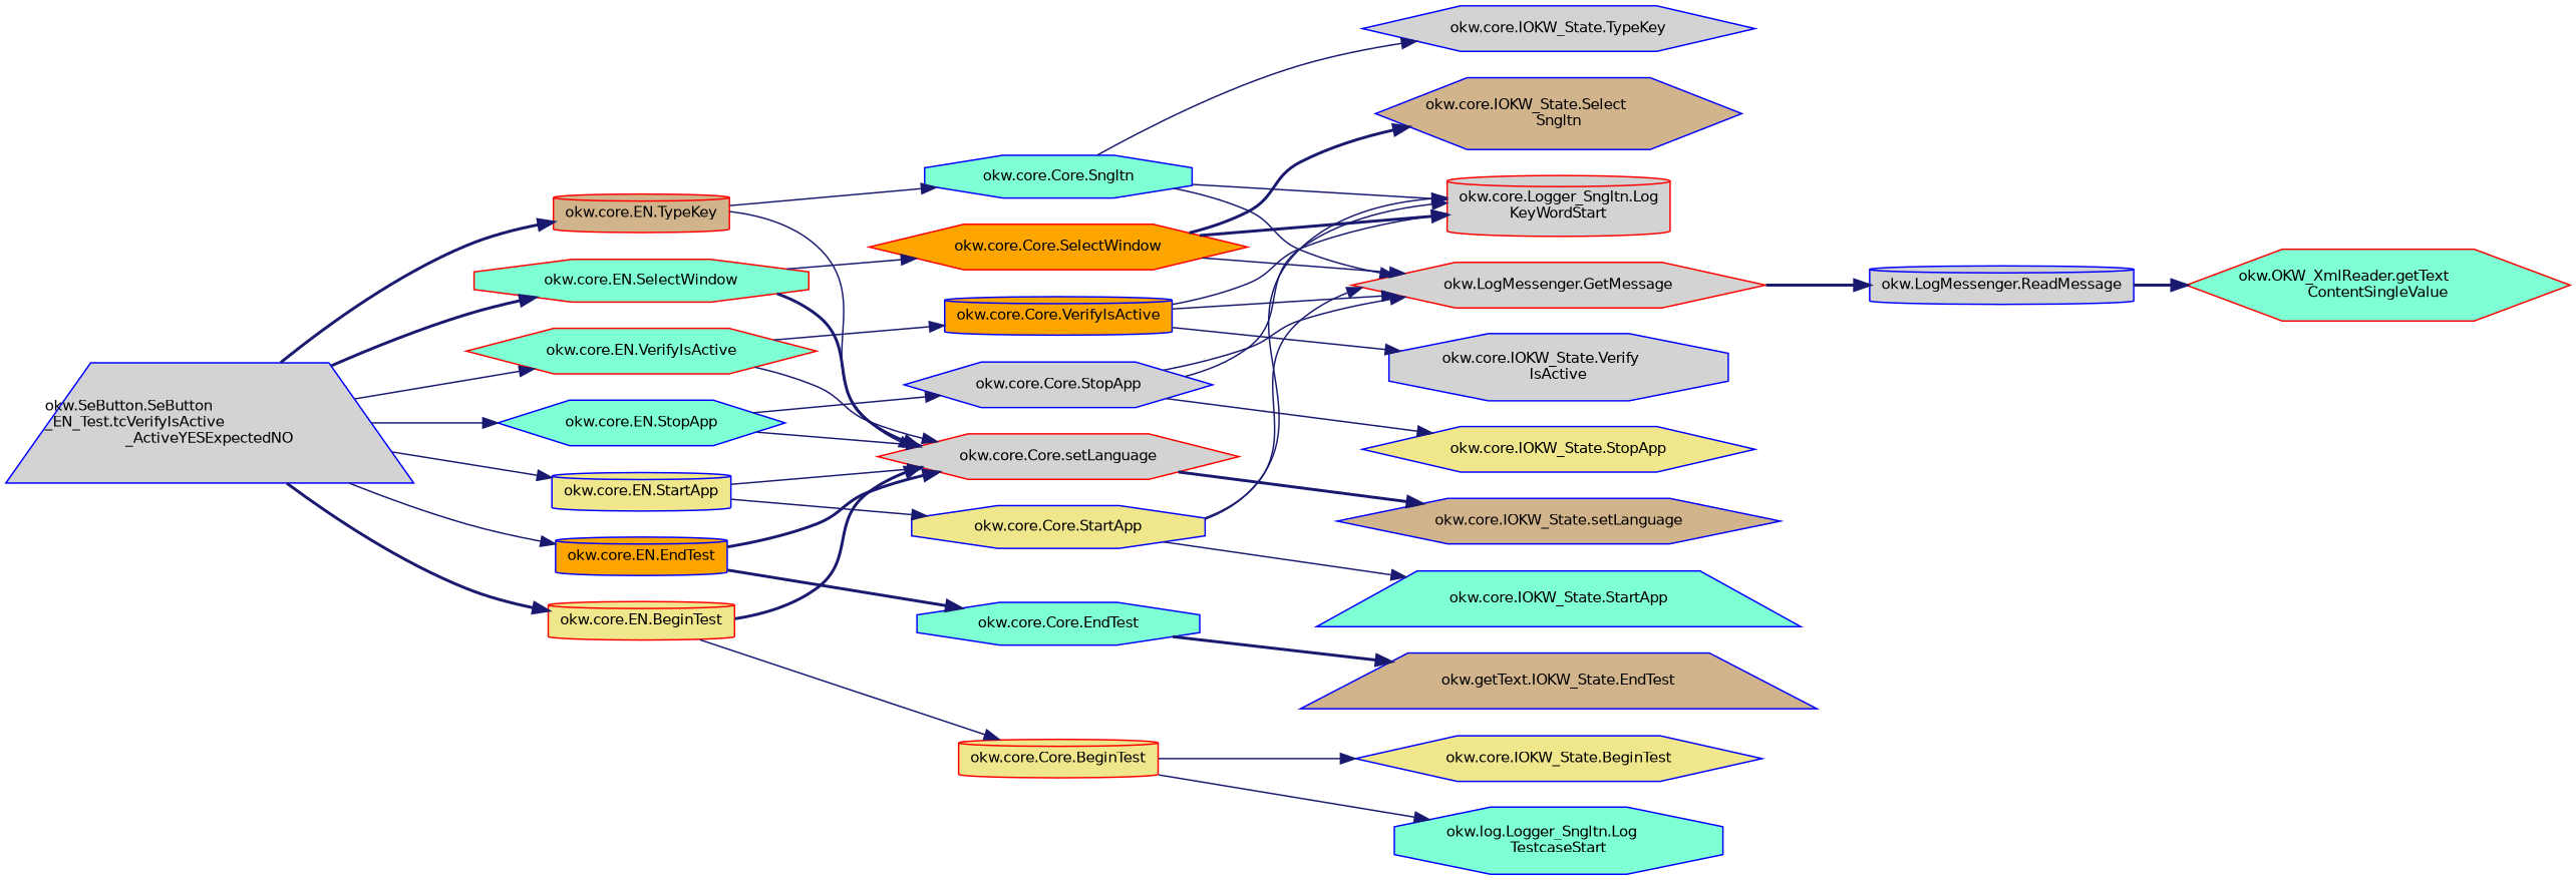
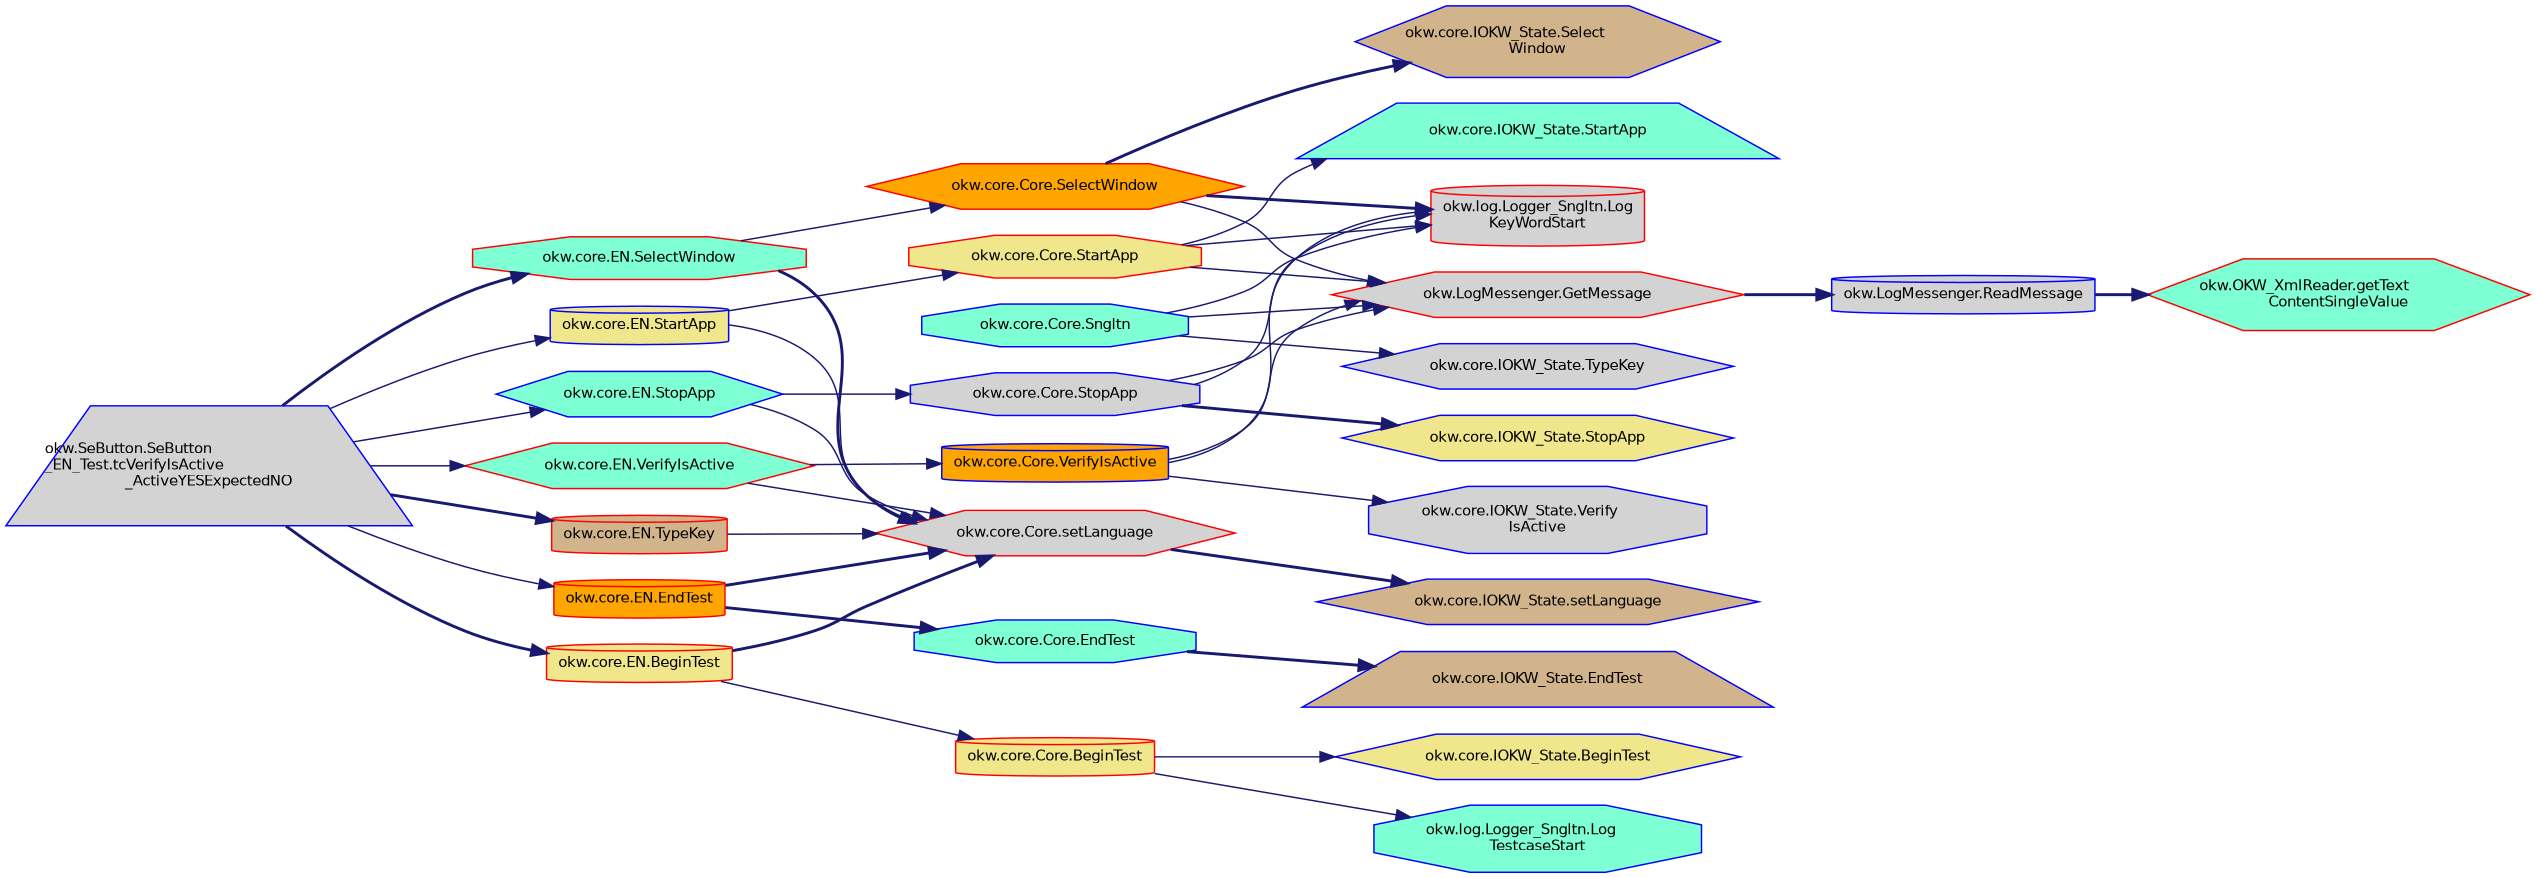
  digraph {
    rankdir=LR
    node [color=blue fillcolor=lightgrey fontname=Helvetica fontsize=10 shape=hexagon style=filled]
    edge [color=midnightblue fontname=Helvetica fontsize=10 labelfontname=Helvetica labelfontsize=10 style=solid]
    n1 [fontcolor=black height=0.2 label="okw.SeButton.SeButton\l_EN_Test.tcVerifyIsActive\l_ActiveYESExpectedNO" shape=trapezium width=0.4]
    n2 [color=red fillcolor=khaki height=0.2 label="okw.core.EN.BeginTest" shape=cylinder width=0.4]
    n3 [fillcolor=khaki height=0.2 label="okw.core.EN.StartApp" shape=cylinder width=0.4]
    n4 [color=red fillcolor=tan height=0.2 label="okw.core.EN.TypeKey" shape=cylinder width=0.4]
    n5 [color=red fillcolor=aquamarine height=0.2 label="okw.core.EN.SelectWindow" shape=octagon width=0.4]
    n6 [color=red fillcolor=aquamarine height=0.2 label="okw.core.EN.VerifyIsActive" width=0.4]
    n7 [fillcolor=aquamarine height=0.2 label="okw.core.EN.StopApp" width=0.4]
-   n8 [fillcolor=orange height=0.2 label="okw.core.EN.EndTest" shape=cylinder width=0.4]
+   n8 [color=red fillcolor=orange height=0.2 label="okw.core.EN.EndTest" shape=cylinder width=0.4]
    n9 [color=red height=0.2 label="okw.core.Core.setLanguage" width=0.4]
    n10 [color=red fillcolor=khaki height=0.2 label="okw.core.Core.BeginTest" shape=cylinder width=0.4]
-   n11 [fillcolor=khaki height=0.2 label="okw.core.Core.StartApp" shape=octagon width=0.4]
+   n11 [color=red fillcolor=khaki height=0.2 label="okw.core.Core.StartApp" shape=octagon width=0.4]
    n12 [fillcolor=aquamarine height=0.2 label="okw.core.Core.Sngltn" shape=octagon width=0.4]
    n13 [color=red fillcolor=orange height=0.2 label="okw.core.Core.SelectWindow" width=0.4]
    n14 [fillcolor=orange height=0.2 label="okw.core.Core.VerifyIsActive" shape=cylinder width=0.4]
-   n15 [height=0.2 label="okw.core.Core.StopApp" width=0.4]
+   n15 [height=0.2 label="okw.core.Core.StopApp" shape=octagon width=0.4]
    n16 [fillcolor=aquamarine height=0.2 label="okw.core.Core.EndTest" shape=octagon width=0.4]
    n17 [fillcolor=tan height=0.2 label="okw.core.IOKW_State.setLanguage" width=0.4]
    n18 [fillcolor=aquamarine height=0.2 label="okw.log.Logger_Sngltn.Log\lTestcaseStart" shape=octagon width=0.4]
    n19 [fillcolor=khaki height=0.2 label="okw.core.IOKW_State.BeginTest" width=0.4]
-   n20 [color=red height=0.2 label="okw.core.Logger_Sngltn.Log\lKeyWordStart" shape=cylinder width=0.4]
+   n20 [color=red height=0.2 label="okw.log.Logger_Sngltn.Log\lKeyWordStart" shape=cylinder width=0.4]
    n21 [color=red height=0.2 label="okw.LogMessenger.GetMessage" width=0.4]
    n22 [fillcolor=aquamarine height=0.2 label="okw.core.IOKW_State.StartApp" shape=trapezium width=0.4]
    n23 [height=0.2 label="okw.LogMessenger.ReadMessage" shape=cylinder width=0.4]
    n24 [color=red fillcolor=aquamarine height=0.2 label="okw.OKW_XmlReader.getText\lContentSingleValue" width=0.4]
    n25 [height=0.2 label="okw.core.IOKW_State.TypeKey" width=0.4]
-   n26 [fillcolor=tan height=0.2 label="okw.core.IOKW_State.Select\lSngltn" width=0.4]
+   n26 [fillcolor=tan height=0.2 label="okw.core.IOKW_State.Select\lWindow" width=0.4]
    n27 [height=0.2 label="okw.core.IOKW_State.Verify\lIsActive" shape=octagon width=0.4]
    n28 [fillcolor=khaki height=0.2 label="okw.core.IOKW_State.StopApp" width=0.4]
-   n29 [fillcolor=tan height=0.2 label="okw.getText.IOKW_State.EndTest" shape=trapezium width=0.4]
+   n29 [fillcolor=tan height=0.2 label="okw.core.IOKW_State.EndTest" shape=trapezium width=0.4]
    n1 -> n2 [style=bold]
    n1 -> n3
    n1 -> n4 [style=bold]
    n1 -> n5 [style=bold]
    n1 -> n6
    n1 -> n7
    n1 -> n8
    n2 -> n9 [style=bold]
    n2 -> n10
    n3 -> n9
    n3 -> n11
    n4 -> n9
-   n4 -> n12
    n5 -> n9 [style=bold]
    n5 -> n13
    n6 -> n9
    n6 -> n14
    n7 -> n9
    n7 -> n15
    n8 -> n9 [style=bold]
    n8 -> n16 [style=bold]
    n9 -> n17 [style=bold]
    n10 -> n18
    n10 -> n19
    n11 -> n20
    n11 -> n21
    n11 -> n22
    n12 -> n20
    n12 -> n21
    n12 -> n25
    n13 -> n20 [style=bold]
    n13 -> n21
    n13 -> n26 [style=bold]
    n14 -> n20
    n14 -> n21
    n14 -> n27
    n15 -> n20
    n15 -> n21
-   n15 -> n28
+   n15 -> n28 [style=bold]
    n16 -> n29 [style=bold]
    n21 -> n23 [style=bold]
    n23 -> n24 [style=bold]
  }
